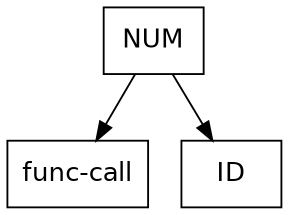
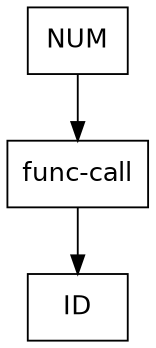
  digraph {
    node [fontname=Helvetica shape=box]
    n1 [label=<func-call>]
    n2 [label=<ID>]
    n3 [label=<NUM>]
-   n3 -> n2
+   n1 -> n2
    n3 -> n1
  }
